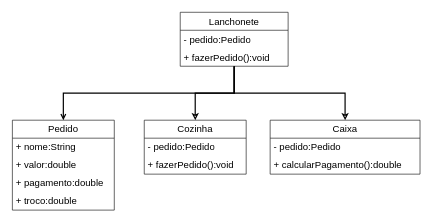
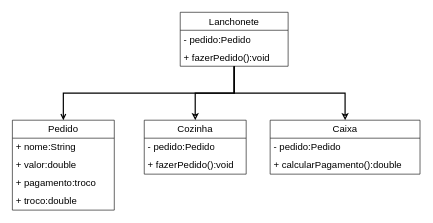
  <mxCell id="0" />
  <mxCell id="1" parent="0" />
  <mxCell id="2" style="edgeStyle=orthogonalEdgeStyle;rounded=0;orthogonalLoop=1;jettySize=auto;html=1;exitX=0.5;exitY=1;exitDx=0;exitDy=0;endArrow=classic;endFill=0;fontSize=16;strokeWidth=2;" edge="1" parent="1" source="5" target="8"><mxGeometry relative="1" as="geometry" /></mxCell>
  <mxCell id="3" style="edgeStyle=orthogonalEdgeStyle;rounded=0;orthogonalLoop=1;jettySize=auto;html=1;exitX=0.5;exitY=1;exitDx=0;exitDy=0;entryX=0.5;entryY=0;entryDx=0;entryDy=0;endArrow=classic;endFill=0;fontSize=16;strokeWidth=2;" edge="1" parent="1" source="5" target="11"><mxGeometry relative="1" as="geometry" /></mxCell>
  <mxCell id="4" style="edgeStyle=orthogonalEdgeStyle;rounded=0;orthogonalLoop=1;jettySize=auto;html=1;exitX=0.5;exitY=1;exitDx=0;exitDy=0;entryX=0.5;entryY=0;entryDx=0;entryDy=0;endArrow=open;endFill=0;fontSize=16;strokeWidth=2;" edge="1" parent="1" source="5" target="14"><mxGeometry relative="1" as="geometry" /></mxCell>
  <mxCell id="5" value="&lt;div style=&quot;font-size: 16px;&quot;&gt;Lanchonete&lt;/div&gt;" style="swimlane;fontStyle=0;childLayout=stackLayout;horizontal=1;startSize=30;horizontalStack=0;resizeParent=1;resizeParentMax=0;resizeLast=0;collapsible=1;marginBottom=0;whiteSpace=wrap;html=1;fontSize=16;" vertex="1" parent="1"><mxGeometry x="300" y="20" width="180" height="90" as="geometry" /></mxCell>
  <mxCell id="6" value="- pedido:Pedido" style="text;strokeColor=none;fillColor=none;align=left;verticalAlign=middle;spacingLeft=4;spacingRight=4;overflow=hidden;points=[[0,0.5],[1,0.5]];portConstraint=eastwest;rotatable=0;whiteSpace=wrap;html=1;fontSize=16;" vertex="1" parent="5"><mxGeometry y="30" width="180" height="30" as="geometry" /></mxCell>
  <mxCell id="7" value="+ fazerPedido():void" style="text;strokeColor=none;fillColor=none;align=left;verticalAlign=middle;spacingLeft=4;spacingRight=4;overflow=hidden;points=[[0,0.5],[1,0.5]];portConstraint=eastwest;rotatable=0;whiteSpace=wrap;html=1;fontSize=16;" vertex="1" parent="5"><mxGeometry y="60" width="180" height="30" as="geometry" /></mxCell>
  <mxCell id="8" value="Caixa" style="swimlane;fontStyle=0;childLayout=stackLayout;horizontal=1;startSize=30;horizontalStack=0;resizeParent=1;resizeParentMax=0;resizeLast=0;collapsible=1;marginBottom=0;whiteSpace=wrap;html=1;fontSize=16;" vertex="1" parent="1"><mxGeometry x="450" y="200" width="250" height="90" as="geometry" /></mxCell>
  <mxCell id="9" value="- pedido:Pedido" style="text;strokeColor=none;fillColor=none;align=left;verticalAlign=middle;spacingLeft=4;spacingRight=4;overflow=hidden;points=[[0,0.5],[1,0.5]];portConstraint=eastwest;rotatable=0;whiteSpace=wrap;html=1;fontSize=16;" vertex="1" parent="8"><mxGeometry y="30" width="250" height="30" as="geometry" /></mxCell>
  <mxCell id="10" value="+ calcularPagamento():double" style="text;strokeColor=none;fillColor=none;align=left;verticalAlign=middle;spacingLeft=4;spacingRight=4;overflow=hidden;points=[[0,0.5],[1,0.5]];portConstraint=eastwest;rotatable=0;whiteSpace=wrap;html=1;fontSize=16;" vertex="1" parent="8"><mxGeometry y="60" width="250" height="30" as="geometry" /></mxCell>
  <mxCell id="11" value="Cozinha" style="swimlane;fontStyle=0;childLayout=stackLayout;horizontal=1;startSize=30;horizontalStack=0;resizeParent=1;resizeParentMax=0;resizeLast=0;collapsible=1;marginBottom=0;whiteSpace=wrap;html=1;fontSize=16;" vertex="1" parent="1"><mxGeometry x="240" y="200" width="170" height="90" as="geometry" /></mxCell>
  <mxCell id="12" value="- pedido:Pedido" style="text;strokeColor=none;fillColor=none;align=left;verticalAlign=middle;spacingLeft=4;spacingRight=4;overflow=hidden;points=[[0,0.5],[1,0.5]];portConstraint=eastwest;rotatable=0;whiteSpace=wrap;html=1;fontSize=16;" vertex="1" parent="11"><mxGeometry y="30" width="170" height="30" as="geometry" /></mxCell>
  <mxCell id="13" value="+ fazerPedido():void" style="text;strokeColor=none;fillColor=none;align=left;verticalAlign=middle;spacingLeft=4;spacingRight=4;overflow=hidden;points=[[0,0.5],[1,0.5]];portConstraint=eastwest;rotatable=0;whiteSpace=wrap;html=1;fontSize=16;" vertex="1" parent="11"><mxGeometry y="60" width="170" height="30" as="geometry" /></mxCell>
  <mxCell id="14" value="Pedido" style="swimlane;fontStyle=0;childLayout=stackLayout;horizontal=1;startSize=30;horizontalStack=0;resizeParent=1;resizeParentMax=0;resizeLast=0;collapsible=1;marginBottom=0;whiteSpace=wrap;html=1;fontSize=16;" vertex="1" parent="1"><mxGeometry x="20" y="200" width="170" height="150" as="geometry" /></mxCell>
  <mxCell id="15" value="+ nome:String" style="text;strokeColor=none;fillColor=none;align=left;verticalAlign=middle;spacingLeft=4;spacingRight=4;overflow=hidden;points=[[0,0.5],[1,0.5]];portConstraint=eastwest;rotatable=0;whiteSpace=wrap;html=1;fontSize=16;" vertex="1" parent="14"><mxGeometry y="30" width="170" height="30" as="geometry" /></mxCell>
  <mxCell id="16" value="+ valor:double" style="text;strokeColor=none;fillColor=none;align=left;verticalAlign=middle;spacingLeft=4;spacingRight=4;overflow=hidden;points=[[0,0.5],[1,0.5]];portConstraint=eastwest;rotatable=0;whiteSpace=wrap;html=1;fontSize=16;" vertex="1" parent="14"><mxGeometry y="60" width="170" height="30" as="geometry" /></mxCell>
- <mxCell id="17" value="+ pagamento:double" style="text;strokeColor=none;fillColor=none;align=left;verticalAlign=middle;spacingLeft=4;spacingRight=4;overflow=hidden;points=[[0,0.5],[1,0.5]];portConstraint=eastwest;rotatable=0;whiteSpace=wrap;html=1;fontSize=16;" vertex="1" parent="14"><mxGeometry y="90" width="170" height="30" as="geometry" /></mxCell>
+ <mxCell id="17" value="+ pagamento:troco" style="text;strokeColor=none;fillColor=none;align=left;verticalAlign=middle;spacingLeft=4;spacingRight=4;overflow=hidden;points=[[0,0.5],[1,0.5]];portConstraint=eastwest;rotatable=0;whiteSpace=wrap;html=1;fontSize=16;" vertex="1" parent="14"><mxGeometry y="90" width="170" height="30" as="geometry" /></mxCell>
  <mxCell id="18" value="+ troco:double" style="text;strokeColor=none;fillColor=none;align=left;verticalAlign=middle;spacingLeft=4;spacingRight=4;overflow=hidden;points=[[0,0.5],[1,0.5]];portConstraint=eastwest;rotatable=0;whiteSpace=wrap;html=1;fontSize=16;" vertex="1" parent="14"><mxGeometry y="120" width="170" height="30" as="geometry" /></mxCell>
